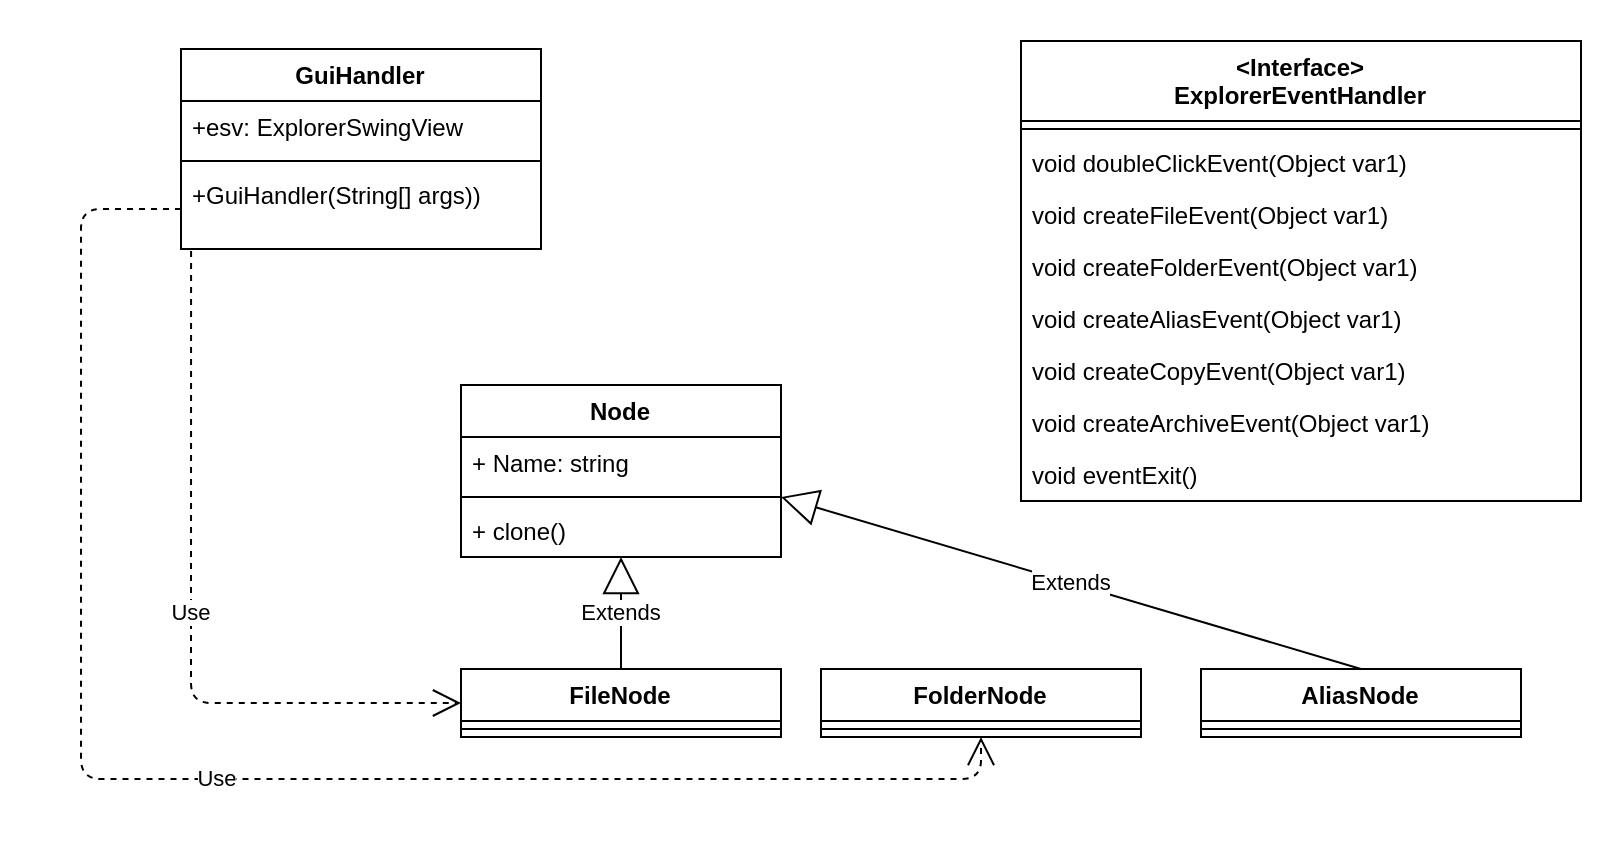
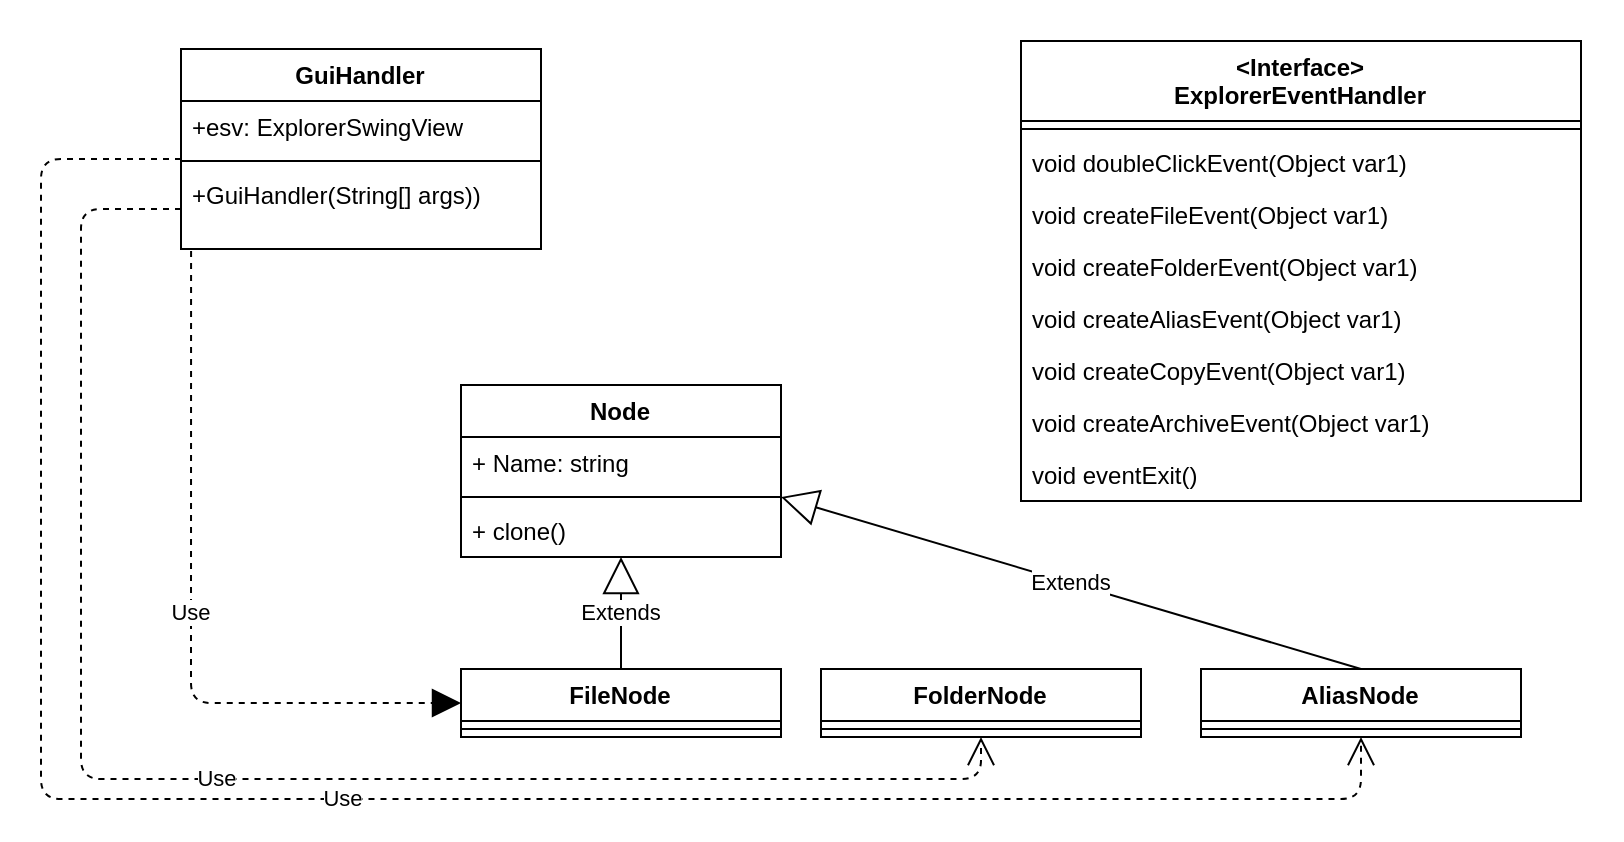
  <mxCell id="0" />
  <mxCell id="1" parent="0" />
  <mxCell id="2" value="GuiHandler" style="swimlane;fontStyle=1;align=center;verticalAlign=top;childLayout=stackLayout;horizontal=1;startSize=26;horizontalStack=0;resizeParent=1;resizeParentMax=0;resizeLast=0;collapsible=1;marginBottom=0;" vertex="1" parent="1"><mxGeometry x="90" y="24" width="180" height="100" as="geometry" /></mxCell>
  <mxCell id="3" value="+esv: ExplorerSwingView" style="text;strokeColor=none;fillColor=none;align=left;verticalAlign=top;spacingLeft=4;spacingRight=4;overflow=hidden;rotatable=0;points=[[0,0.5],[1,0.5]];portConstraint=eastwest;" vertex="1" parent="2"><mxGeometry y="26" width="180" height="26" as="geometry" /></mxCell>
  <mxCell id="4" value="" style="line;strokeWidth=1;fillColor=none;align=left;verticalAlign=middle;spacingTop=-1;spacingLeft=3;spacingRight=3;rotatable=0;labelPosition=right;points=[];portConstraint=eastwest;" vertex="1" parent="2"><mxGeometry y="52" width="180" height="8" as="geometry" /></mxCell>
  <mxCell id="5" value="+GuiHandler(String[] args))" style="text;strokeColor=none;fillColor=none;align=left;verticalAlign=top;spacingLeft=4;spacingRight=4;overflow=hidden;rotatable=0;points=[[0,0.5],[1,0.5]];portConstraint=eastwest;" vertex="1" parent="2"><mxGeometry y="60" width="180" height="40" as="geometry" /></mxCell>
  <mxCell id="6" value="&lt;Interface&gt;&#10;ExplorerEventHandler&#10;" style="swimlane;fontStyle=1;align=center;verticalAlign=top;childLayout=stackLayout;horizontal=1;startSize=40;horizontalStack=0;resizeParent=1;resizeParentMax=0;resizeLast=0;collapsible=1;marginBottom=0;" vertex="1" parent="1"><mxGeometry x="510" y="20" width="280" height="230" as="geometry" /></mxCell>
  <mxCell id="7" value="" style="line;strokeWidth=1;fillColor=none;align=left;verticalAlign=middle;spacingTop=-1;spacingLeft=3;spacingRight=3;rotatable=0;labelPosition=right;points=[];portConstraint=eastwest;" vertex="1" parent="6"><mxGeometry y="40" width="280" height="8" as="geometry" /></mxCell>
  <mxCell id="8" value="void doubleClickEvent(Object var1)&#10;&#10;" style="text;strokeColor=none;fillColor=none;align=left;verticalAlign=top;spacingLeft=4;spacingRight=4;overflow=hidden;rotatable=0;points=[[0,0.5],[1,0.5]];portConstraint=eastwest;" vertex="1" parent="6"><mxGeometry y="48" width="280" height="26" as="geometry" /></mxCell>
  <mxCell id="9" value="void createFileEvent(Object var1)" style="text;strokeColor=none;fillColor=none;align=left;verticalAlign=top;spacingLeft=4;spacingRight=4;overflow=hidden;rotatable=0;points=[[0,0.5],[1,0.5]];portConstraint=eastwest;" vertex="1" parent="6"><mxGeometry y="74" width="280" height="26" as="geometry" /></mxCell>
  <mxCell id="10" value="void createFolderEvent(Object var1)" style="text;strokeColor=none;fillColor=none;align=left;verticalAlign=top;spacingLeft=4;spacingRight=4;overflow=hidden;rotatable=0;points=[[0,0.5],[1,0.5]];portConstraint=eastwest;" vertex="1" parent="6"><mxGeometry y="100" width="280" height="26" as="geometry" /></mxCell>
  <mxCell id="11" value="void createAliasEvent(Object var1)" style="text;strokeColor=none;fillColor=none;align=left;verticalAlign=top;spacingLeft=4;spacingRight=4;overflow=hidden;rotatable=0;points=[[0,0.5],[1,0.5]];portConstraint=eastwest;" vertex="1" parent="6"><mxGeometry y="126" width="280" height="26" as="geometry" /></mxCell>
  <mxCell id="12" value="void createCopyEvent(Object var1)" style="text;strokeColor=none;fillColor=none;align=left;verticalAlign=top;spacingLeft=4;spacingRight=4;overflow=hidden;rotatable=0;points=[[0,0.5],[1,0.5]];portConstraint=eastwest;" vertex="1" parent="6"><mxGeometry y="152" width="280" height="26" as="geometry" /></mxCell>
  <mxCell id="13" value="void createArchiveEvent(Object var1)" style="text;strokeColor=none;fillColor=none;align=left;verticalAlign=top;spacingLeft=4;spacingRight=4;overflow=hidden;rotatable=0;points=[[0,0.5],[1,0.5]];portConstraint=eastwest;" vertex="1" parent="6"><mxGeometry y="178" width="280" height="26" as="geometry" /></mxCell>
  <mxCell id="14" value="void eventExit()" style="text;strokeColor=none;fillColor=none;align=left;verticalAlign=top;spacingLeft=4;spacingRight=4;overflow=hidden;rotatable=0;points=[[0,0.5],[1,0.5]];portConstraint=eastwest;" vertex="1" parent="6"><mxGeometry y="204" width="280" height="26" as="geometry" /></mxCell>
  <mxCell id="15" value="Node" style="swimlane;fontStyle=1;align=center;verticalAlign=top;childLayout=stackLayout;horizontal=1;startSize=26;horizontalStack=0;resizeParent=1;resizeParentMax=0;resizeLast=0;collapsible=1;marginBottom=0;" vertex="1" parent="1"><mxGeometry x="230" y="192" width="160" height="86" as="geometry" /></mxCell>
  <mxCell id="16" value="+ Name: string" style="text;strokeColor=none;fillColor=none;align=left;verticalAlign=top;spacingLeft=4;spacingRight=4;overflow=hidden;rotatable=0;points=[[0,0.5],[1,0.5]];portConstraint=eastwest;" vertex="1" parent="15"><mxGeometry y="26" width="160" height="26" as="geometry" /></mxCell>
  <mxCell id="17" value="" style="line;strokeWidth=1;fillColor=none;align=left;verticalAlign=middle;spacingTop=-1;spacingLeft=3;spacingRight=3;rotatable=0;labelPosition=right;points=[];portConstraint=eastwest;" vertex="1" parent="15"><mxGeometry y="52" width="160" height="8" as="geometry" /></mxCell>
  <mxCell id="18" value="+ clone()" style="text;strokeColor=none;fillColor=none;align=left;verticalAlign=top;spacingLeft=4;spacingRight=4;overflow=hidden;rotatable=0;points=[[0,0.5],[1,0.5]];portConstraint=eastwest;" vertex="1" parent="15"><mxGeometry y="60" width="160" height="26" as="geometry" /></mxCell>
  <mxCell id="19" value="FileNode" style="swimlane;fontStyle=1;align=center;verticalAlign=top;childLayout=stackLayout;horizontal=1;startSize=26;horizontalStack=0;resizeParent=1;resizeParentMax=0;resizeLast=0;collapsible=1;marginBottom=0;" vertex="1" parent="1"><mxGeometry x="230" y="334" width="160" height="34" as="geometry" /></mxCell>
  <mxCell id="20" value="" style="line;strokeWidth=1;fillColor=none;align=left;verticalAlign=middle;spacingTop=-1;spacingLeft=3;spacingRight=3;rotatable=0;labelPosition=right;points=[];portConstraint=eastwest;" vertex="1" parent="19"><mxGeometry y="26" width="160" height="8" as="geometry" /></mxCell>
  <mxCell id="21" value="FolderNode" style="swimlane;fontStyle=1;align=center;verticalAlign=top;childLayout=stackLayout;horizontal=1;startSize=26;horizontalStack=0;resizeParent=1;resizeParentMax=0;resizeLast=0;collapsible=1;marginBottom=0;" vertex="1" parent="1"><mxGeometry x="410" y="334" width="160" height="34" as="geometry" /></mxCell>
  <mxCell id="22" value="" style="line;strokeWidth=1;fillColor=none;align=left;verticalAlign=middle;spacingTop=-1;spacingLeft=3;spacingRight=3;rotatable=0;labelPosition=right;points=[];portConstraint=eastwest;" vertex="1" parent="21"><mxGeometry y="26" width="160" height="8" as="geometry" /></mxCell>
  <mxCell id="23" value="AliasNode" style="swimlane;fontStyle=1;align=center;verticalAlign=top;childLayout=stackLayout;horizontal=1;startSize=26;horizontalStack=0;resizeParent=1;resizeParentMax=0;resizeLast=0;collapsible=1;marginBottom=0;" vertex="1" parent="1"><mxGeometry x="600" y="334" width="160" height="34" as="geometry" /></mxCell>
  <mxCell id="24" value="" style="line;strokeWidth=1;fillColor=none;align=left;verticalAlign=middle;spacingTop=-1;spacingLeft=3;spacingRight=3;rotatable=0;labelPosition=right;points=[];portConstraint=eastwest;" vertex="1" parent="23"><mxGeometry y="26" width="160" height="8" as="geometry" /></mxCell>
  <mxCell id="25" value="Extends" style="endArrow=block;endSize=16;endFill=0;html=1;" edge="1" parent="1" source="19" target="18"><mxGeometry width="160" relative="1" as="geometry"><mxPoint x="90" y="379" as="sourcePoint" /><mxPoint x="250" y="379" as="targetPoint" /></mxGeometry></mxCell>
  <mxCell id="26" value="Extends" style="endArrow=block;endSize=16;endFill=0;html=1;exitX=0.5;exitY=0;exitDx=0;exitDy=0;entryX=1;entryY=0.5;entryDx=0;entryDy=0;entryPerimeter=0;" edge="1" parent="1" source="23" target="17"><mxGeometry width="160" relative="1" as="geometry"><mxPoint x="480.233" y="344" as="sourcePoint" /><mxPoint x="400" y="275" as="targetPoint" /></mxGeometry></mxCell>
- <mxCell id="27" value="Use" style="endArrow=open;endSize=12;dashed=1;html=1;entryX=0;entryY=0.5;entryDx=0;entryDy=0;exitX=0.028;exitY=1.025;exitDx=0;exitDy=0;exitPerimeter=0;" edge="1" parent="1" source="5" target="19"><mxGeometry width="160" relative="1" as="geometry"><mxPoint x="90" y="389" as="sourcePoint" /><mxPoint x="250" y="389" as="targetPoint" /><Array as="points"><mxPoint x="95" y="351" /></Array></mxGeometry></mxCell>
+ <mxCell id="27" value="Use" style="endArrow=block;endSize=12;dashed=1;html=1;entryX=0;entryY=0.5;entryDx=0;entryDy=0;exitX=0.028;exitY=1.025;exitDx=0;exitDy=0;exitPerimeter=0;" edge="1" parent="1" source="5" target="19"><mxGeometry width="160" relative="1" as="geometry"><mxPoint x="90" y="389" as="sourcePoint" /><mxPoint x="250" y="389" as="targetPoint" /><Array as="points"><mxPoint x="95" y="351" /></Array></mxGeometry></mxCell>
  <mxCell id="28" value="Use" style="endArrow=open;endSize=12;dashed=1;html=1;exitX=0;exitY=0.5;exitDx=0;exitDy=0;" edge="1" parent="1" source="5" target="22"><mxGeometry width="160" relative="1" as="geometry"><mxPoint x="105" y="135" as="sourcePoint" /><mxPoint x="240" y="361" as="targetPoint" /><Array as="points"><mxPoint x="40" y="104" /><mxPoint x="40" y="389" /><mxPoint x="220" y="389" /><mxPoint x="490" y="389" /></Array></mxGeometry></mxCell>
+ <mxCell id="29" value="Use" style="endArrow=open;endSize=12;dashed=1;html=1;exitX=0;exitY=1.115;exitDx=0;exitDy=0;exitPerimeter=0;entryX=0.5;entryY=1;entryDx=0;entryDy=0;" edge="1" parent="1" source="3" target="23"><mxGeometry width="160" relative="1" as="geometry"><mxPoint x="100" y="114" as="sourcePoint" /><mxPoint x="500" y="378" as="targetPoint" /><Array as="points"><mxPoint x="20" y="79" /><mxPoint x="20" y="399" /><mxPoint x="230" y="399" /><mxPoint x="680" y="399" /></Array></mxGeometry></mxCell>
